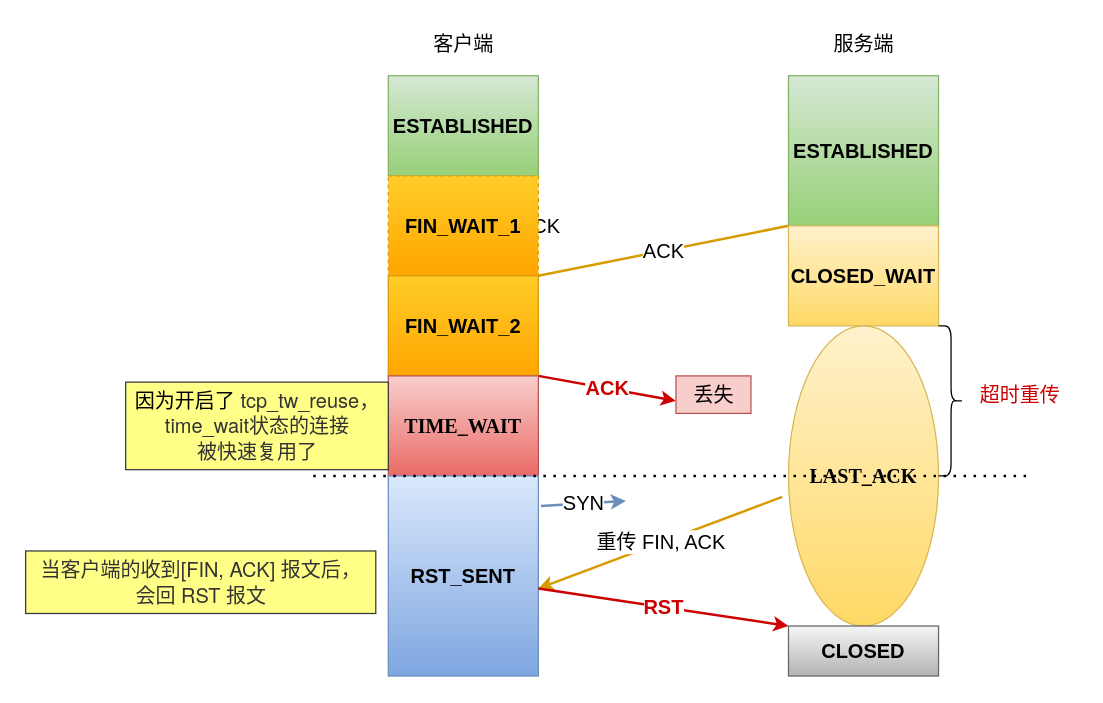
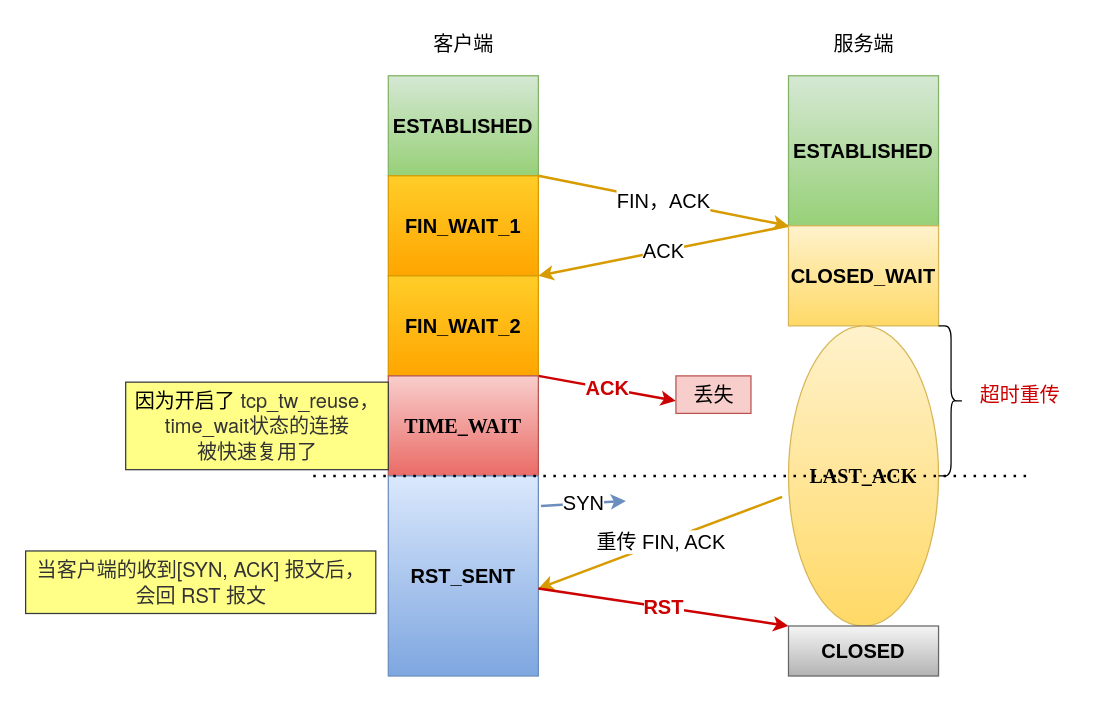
  <mxCell id="0" />
  <mxCell id="1" parent="0" />
  <mxCell id="2" value="&lt;span style=&quot;font-weight: 700;&quot;&gt;ESTABLISHED&lt;/span&gt;" style="rounded=0;whiteSpace=wrap;html=1;fontSize=16;fontFamily=Helvetica;fillColor=#d5e8d4;strokeColor=#82b366;gradientColor=#97d077;" vertex="1" parent="1"><mxGeometry x="310" y="60" width="120" height="80" as="geometry" /></mxCell>
  <mxCell id="3" value="&lt;span style=&quot;font-weight: 700;&quot;&gt;ESTABLISHED&lt;/span&gt;" style="rounded=0;whiteSpace=wrap;html=1;fontSize=16;fontFamily=Helvetica;fillColor=#d5e8d4;strokeColor=#82b366;gradientColor=#97d077;" vertex="1" parent="1"><mxGeometry x="630" y="60" width="120" height="120" as="geometry" /></mxCell>
- <mxCell id="4" value="FIN，ACK" style="edgeStyle=none;rounded=0;orthogonalLoop=1;jettySize=auto;html=1;fontFamily=Helvetica;fontSize=16;exitX=1;exitY=0;exitDx=0;exitDy=0;fillColor=#ffcd28;gradientColor=#ffa500;strokeColor=#d79b00;strokeWidth=2;" edge="1" parent="1" source="5" target="8"><mxGeometry relative="1" as="geometry"><mxPoint x="560" y="200" as="targetPoint" /></mxGeometry></mxCell>
- <mxCell id="5" value="&lt;span style=&quot;&quot;&gt;FIN_WAIT_1&lt;/span&gt;" style="rounded=0;whiteSpace=wrap;html=1;fontSize=16;fontStyle=1;fontFamily=Helvetica;fillColor=#ffcd28;strokeColor=#d79b00;gradientColor=#ffa500;dashed=1;" vertex="1" parent="1"><mxGeometry x="310" y="140" width="120" height="80" as="geometry" /></mxCell>
- <mxCell id="6" value="ACK" style="edgeStyle=none;rounded=0;orthogonalLoop=1;jettySize=auto;html=1;entryX=1;entryY=0;entryDx=0;entryDy=0;fontFamily=Helvetica;fontSize=16;exitX=0;exitY=0;exitDx=0;exitDy=0;fillColor=#ffcd28;gradientColor=#ffa500;strokeColor=#d79b00;strokeWidth=2;endArrow=none;" edge="1" parent="1" source="7" target="8"><mxGeometry relative="1" as="geometry" /></mxCell>
+ <mxCell id="4" value="FIN，ACK" style="edgeStyle=none;rounded=0;orthogonalLoop=1;jettySize=auto;html=1;fontFamily=Helvetica;fontSize=16;exitX=1;exitY=0;exitDx=0;exitDy=0;entryX=0;entryY=0;entryDx=0;entryDy=0;fillColor=#ffcd28;gradientColor=#ffa500;strokeColor=#d79b00;strokeWidth=2;" edge="1" parent="1" source="5" target="7"><mxGeometry relative="1" as="geometry"><mxPoint x="560" y="200" as="targetPoint" /></mxGeometry></mxCell>
+ <mxCell id="5" value="&lt;span style=&quot;&quot;&gt;FIN_WAIT_1&lt;/span&gt;" style="rounded=0;whiteSpace=wrap;html=1;fontSize=16;fontStyle=1;fontFamily=Helvetica;fillColor=#ffcd28;strokeColor=#d79b00;gradientColor=#ffa500;" vertex="1" parent="1"><mxGeometry x="310" y="140" width="120" height="80" as="geometry" /></mxCell>
+ <mxCell id="6" value="ACK" style="edgeStyle=none;rounded=0;orthogonalLoop=1;jettySize=auto;html=1;entryX=1;entryY=0;entryDx=0;entryDy=0;fontFamily=Helvetica;fontSize=16;exitX=0;exitY=0;exitDx=0;exitDy=0;fillColor=#ffcd28;gradientColor=#ffa500;strokeColor=#d79b00;strokeWidth=2;" edge="1" parent="1" source="7" target="8"><mxGeometry relative="1" as="geometry" /></mxCell>
  <mxCell id="7" value="&lt;span style=&quot;&quot;&gt;CLOSED_WAIT&lt;/span&gt;" style="rounded=0;whiteSpace=wrap;html=1;fontSize=16;fontStyle=1;fontFamily=Helvetica;fillColor=#fff2cc;strokeColor=#d6b656;gradientColor=#ffd966;" vertex="1" parent="1"><mxGeometry x="630" y="180" width="120" height="80" as="geometry" /></mxCell>
  <mxCell id="8" value="&lt;span&gt;FIN_WAIT_2&lt;/span&gt;" style="rounded=0;whiteSpace=wrap;html=1;fontSize=16;fontStyle=1;fontFamily=Helvetica;fillColor=#ffcd28;strokeColor=#d79b00;gradientColor=#ffa500;" vertex="1" parent="1"><mxGeometry x="310" y="220" width="120" height="80" as="geometry" /></mxCell>
  <mxCell id="9" value="ACK" style="edgeStyle=none;rounded=0;orthogonalLoop=1;jettySize=auto;html=1;fontFamily=Helvetica;fontSize=16;exitX=1;exitY=0;exitDx=0;exitDy=0;fillColor=#ffcd28;gradientColor=#ffa500;strokeColor=#CC0000;strokeWidth=2;fontStyle=1;fontColor=#CC0000;" edge="1" parent="1" source="10"><mxGeometry relative="1" as="geometry"><mxPoint x="540" y="320" as="targetPoint" /></mxGeometry></mxCell>
  <mxCell id="10" value="&lt;span style=&quot;font-family: &amp;#34;comic sans ms&amp;#34;&quot;&gt;TIME_WAIT&lt;/span&gt;" style="rounded=0;whiteSpace=wrap;html=1;fontSize=16;fontStyle=1;fontFamily=Helvetica;fillColor=#f8cecc;strokeColor=#b85450;gradientColor=#ea6b66;" vertex="1" parent="1"><mxGeometry x="310" y="300" width="120" height="80" as="geometry" /></mxCell>
  <mxCell id="11" value="&lt;span style=&quot;font-family: &amp;#34;comic sans ms&amp;#34;&quot;&gt;LAST_ACK&lt;/span&gt;" style="ellipse;whiteSpace=wrap;html=1;fontSize=16;fontStyle=1;fontFamily=Helvetica;fillColor=#fff2cc;strokeColor=#d6b656;gradientColor=#ffd966;" vertex="1" parent="1"><mxGeometry x="630" y="260" width="120" height="240" as="geometry" /></mxCell>
  <mxCell id="12" value="RST_SENT" style="rounded=0;whiteSpace=wrap;html=1;fontSize=16;fontStyle=1;fillColor=#dae8fc;strokeColor=#6c8ebf;gradientColor=#7ea6e0;" vertex="1" parent="1"><mxGeometry x="310" y="380" width="120" height="160" as="geometry" /></mxCell>
  <mxCell id="13" value="CLOSED" style="rounded=0;whiteSpace=wrap;html=1;fontSize=16;fontStyle=1;fillColor=#f5f5f5;strokeColor=#666666;gradientColor=#b3b3b3;" vertex="1" parent="1"><mxGeometry x="630" y="500" width="120" height="40" as="geometry" /></mxCell>
  <mxCell id="14" value="因为开启了&amp;nbsp;&lt;span style=&quot;color: rgb(51, 51, 51); font-family: &amp;quot;helvetica neue&amp;quot;, helvetica, arial, sans-serif; font-size: 16px; text-align: left;&quot;&gt;tcp_tw_reuse，&lt;br style=&quot;font-size: 16px;&quot;&gt;time_wait状态的连接&lt;br style=&quot;font-size: 16px;&quot;&gt;被快速复用了&lt;br style=&quot;font-size: 16px;&quot;&gt;&lt;/span&gt;" style="text;html=1;align=center;verticalAlign=middle;resizable=0;points=[];autosize=1;strokeColor=#36393d;fillColor=#ffff88;fontSize=16;fontFamily=Helvetica;labelBackgroundColor=none;" vertex="1" parent="1"><mxGeometry x="100" y="305" width="210" height="70" as="geometry" /></mxCell>
  <mxCell id="15" value="" style="endArrow=none;dashed=1;html=1;dashPattern=1 3;strokeWidth=2;rounded=0;fontFamily=Helvetica;fontSize=16;fontColor=#FF6666;" edge="1" parent="1"><mxGeometry width="50" height="50" relative="1" as="geometry"><mxPoint x="250" y="380" as="sourcePoint" /><mxPoint x="820" y="380" as="targetPoint" /></mxGeometry></mxCell>
  <mxCell id="16" value="丢失" style="text;html=1;align=center;verticalAlign=middle;resizable=0;points=[];autosize=1;strokeColor=#b85450;fillColor=#f8cecc;fontSize=16;" vertex="1" parent="1"><mxGeometry x="540" y="300" width="60" height="30" as="geometry" /></mxCell>
  <mxCell id="17" value="重传 FIN, ACK" style="edgeStyle=none;rounded=0;orthogonalLoop=1;jettySize=auto;html=1;entryX=1;entryY=0;entryDx=0;entryDy=0;fontFamily=Helvetica;fontSize=16;exitX=-0.042;exitY=0.57;exitDx=0;exitDy=0;fillColor=#ffcd28;gradientColor=#ffa500;strokeColor=#d79b00;strokeWidth=2;exitPerimeter=0;" edge="1" parent="1" source="11"><mxGeometry relative="1" as="geometry"><mxPoint x="630" y="370" as="sourcePoint" /><mxPoint x="430" y="470" as="targetPoint" /></mxGeometry></mxCell>
  <mxCell id="18" value="RST" style="edgeStyle=none;rounded=0;orthogonalLoop=1;jettySize=auto;html=1;fontFamily=Helvetica;fontSize=16;fillColor=#ffcd28;gradientColor=#ffa500;strokeColor=#CC0000;strokeWidth=2;fontStyle=1;fontColor=#CC0000;exitX=1;exitY=0;exitDx=0;exitDy=0;entryX=0;entryY=0;entryDx=0;entryDy=0;" edge="1" parent="1" target="13"><mxGeometry relative="1" as="geometry"><mxPoint x="620" y="533" as="targetPoint" /><mxPoint x="430" y="470" as="sourcePoint" /></mxGeometry></mxCell>
- <mxCell id="19" value="&lt;span style=&quot;color: rgb(51, 51, 51); font-family: &amp;quot;helvetica neue&amp;quot;, helvetica, arial, sans-serif; font-size: 16px; text-align: left;&quot;&gt;当客户端的收到[FIN, ACK] 报文后，&lt;br&gt;会回 RST 报文&lt;br style=&quot;font-size: 16px;&quot;&gt;&lt;/span&gt;" style="text;html=1;align=center;verticalAlign=middle;resizable=0;points=[];autosize=1;strokeColor=#36393d;fillColor=#ffff88;fontSize=16;fontFamily=Helvetica;labelBackgroundColor=none;" vertex="1" parent="1"><mxGeometry x="20" y="440" width="280" height="50" as="geometry" /></mxCell>
+ <mxCell id="19" value="&lt;span style=&quot;color: rgb(51, 51, 51); font-family: &amp;quot;helvetica neue&amp;quot;, helvetica, arial, sans-serif; font-size: 16px; text-align: left;&quot;&gt;当客户端的收到[SYN, ACK] 报文后，&lt;br&gt;会回 RST 报文&lt;br style=&quot;font-size: 16px;&quot;&gt;&lt;/span&gt;" style="text;html=1;align=center;verticalAlign=middle;resizable=0;points=[];autosize=1;strokeColor=#36393d;fillColor=#ffff88;fontSize=16;fontFamily=Helvetica;labelBackgroundColor=none;" vertex="1" parent="1"><mxGeometry x="20" y="440" width="280" height="50" as="geometry" /></mxCell>
  <mxCell id="20" value="SYN" style="edgeStyle=none;rounded=0;orthogonalLoop=1;jettySize=auto;html=1;fontFamily=Helvetica;fontSize=16;exitX=1.017;exitY=0.15;exitDx=0;exitDy=0;fillColor=#dae8fc;gradientColor=#7ea6e0;strokeColor=#6c8ebf;strokeWidth=2;exitPerimeter=0;" edge="1" parent="1" source="12"><mxGeometry relative="1" as="geometry"><mxPoint x="430" y="468" as="sourcePoint" /><mxPoint x="500" y="400" as="targetPoint" /></mxGeometry></mxCell>
  <mxCell id="21" value="" style="shape=curlyBracket;whiteSpace=wrap;html=1;rounded=1;flipH=1;fontSize=16;fontColor=#CC0000;" vertex="1" parent="1"><mxGeometry x="750" y="260" width="20" height="120" as="geometry" /></mxCell>
  <mxCell id="22" value="超时重传" style="text;html=1;align=center;verticalAlign=middle;resizable=0;points=[];autosize=1;strokeColor=none;fillColor=none;fontSize=16;fontColor=#CC0000;" vertex="1" parent="1"><mxGeometry x="770" y="300" width="90" height="30" as="geometry" /></mxCell>
  <mxCell id="23" value="客户端" style="text;html=1;align=center;verticalAlign=middle;resizable=0;points=[];autosize=1;strokeColor=none;fillColor=none;fontSize=16;fontColor=#000000;" vertex="1" parent="1"><mxGeometry x="335" y="20" width="70" height="30" as="geometry" /></mxCell>
  <mxCell id="24" value="服务端" style="text;html=1;align=center;verticalAlign=middle;resizable=0;points=[];autosize=1;strokeColor=none;fillColor=none;fontSize=16;fontColor=#000000;" vertex="1" parent="1"><mxGeometry x="655" y="20" width="70" height="30" as="geometry" /></mxCell>
